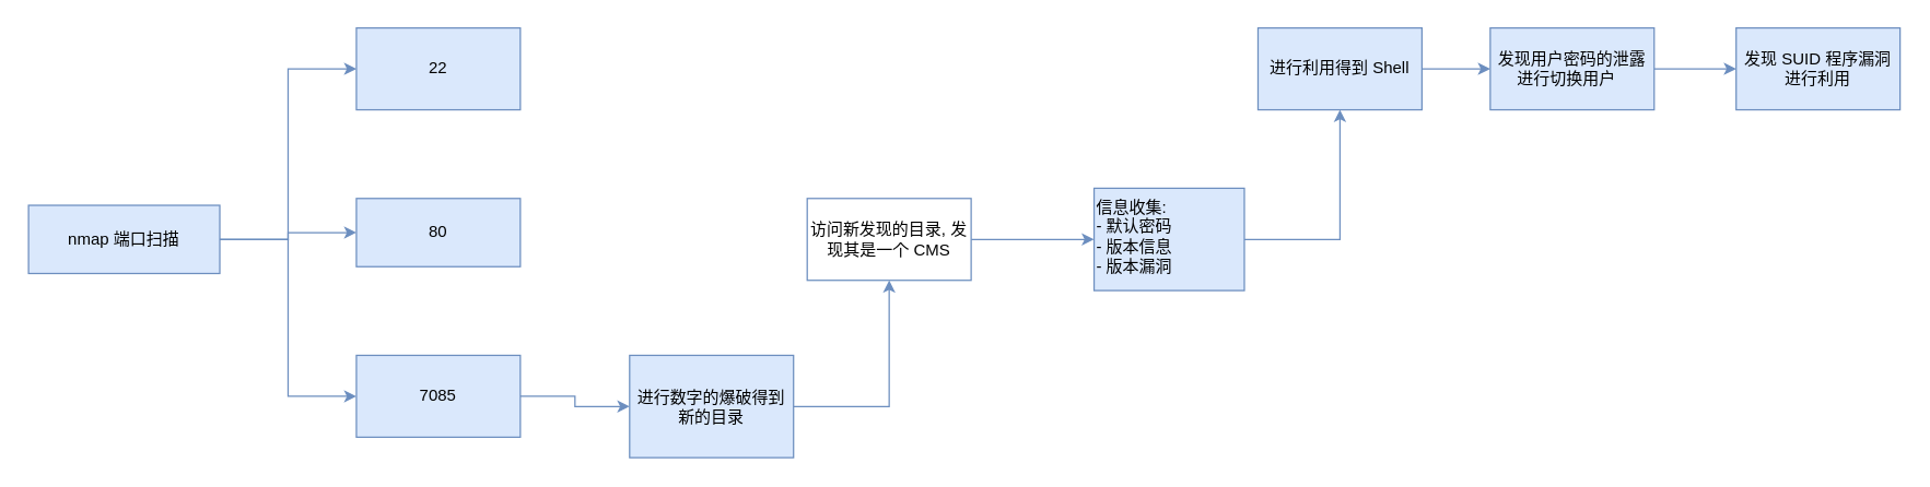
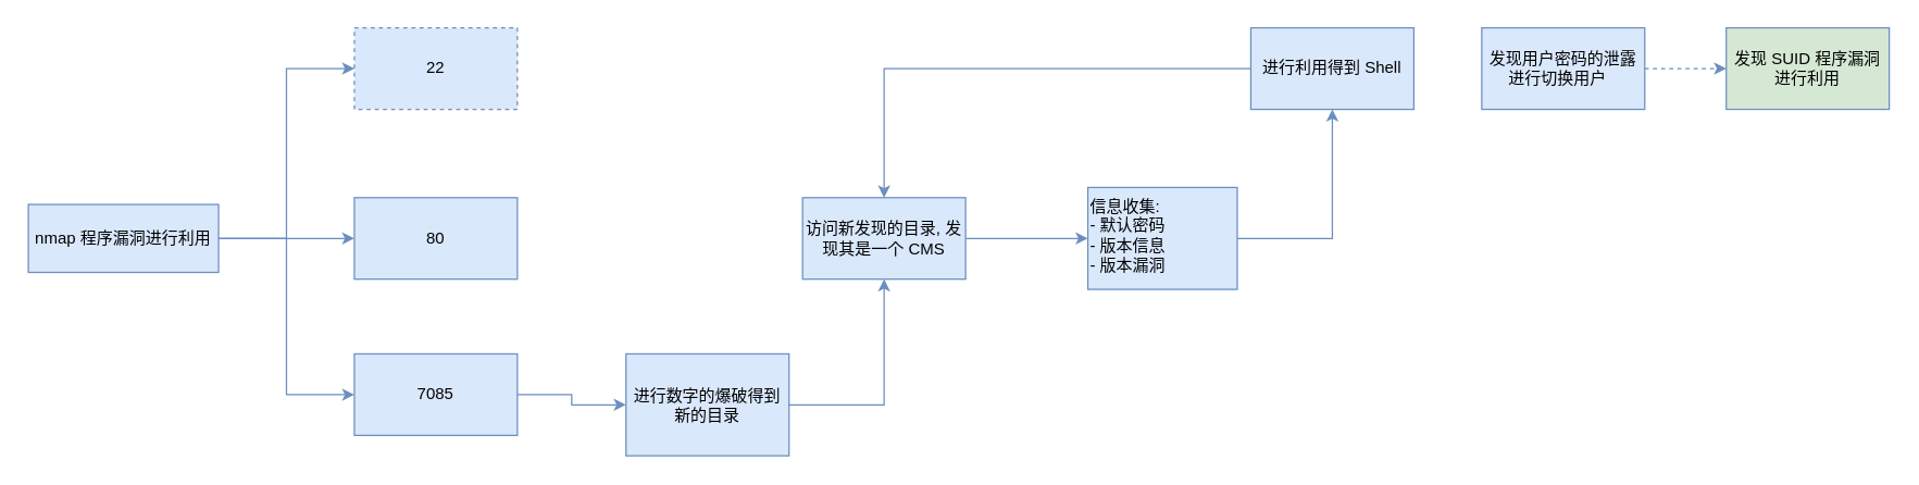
  <mxCell id="0" />
  <mxCell id="1" parent="0" />
  <mxCell id="2" value="" style="edgeStyle=orthogonalEdgeStyle;rounded=0;orthogonalLoop=1;jettySize=auto;html=1;entryX=0;entryY=0.5;entryDx=0;entryDy=0;fillColor=#dae8fc;strokeColor=#6c8ebf;" parent="1" source="5" target="6" edge="1"><mxGeometry relative="1" as="geometry" /></mxCell>
  <mxCell id="3" value="" style="edgeStyle=orthogonalEdgeStyle;rounded=0;orthogonalLoop=1;jettySize=auto;html=1;entryX=0;entryY=0.5;entryDx=0;entryDy=0;fillColor=#dae8fc;strokeColor=#6c8ebf;" parent="1" source="5" target="7" edge="1"><mxGeometry relative="1" as="geometry" /></mxCell>
  <mxCell id="4" value="" style="edgeStyle=orthogonalEdgeStyle;rounded=0;orthogonalLoop=1;jettySize=auto;html=1;entryX=0;entryY=0.5;entryDx=0;entryDy=0;fillColor=#dae8fc;strokeColor=#6c8ebf;" parent="1" source="5" target="9" edge="1"><mxGeometry relative="1" as="geometry" /></mxCell>
- <mxCell id="5" value="nmap 端口扫描" style="rounded=0;whiteSpace=wrap;html=1;fillColor=#dae8fc;strokeColor=#6c8ebf;" parent="1" vertex="1"><mxGeometry x="20" y="150" width="140" height="50" as="geometry" /></mxCell>
- <mxCell id="6" value="22" style="whiteSpace=wrap;html=1;rounded=0;fillColor=#dae8fc;strokeColor=#6c8ebf;" parent="1" vertex="1"><mxGeometry x="260" y="20" width="120" height="60" as="geometry" /></mxCell>
- <mxCell id="7" value="80" style="whiteSpace=wrap;html=1;rounded=0;fillColor=#dae8fc;strokeColor=#6c8ebf;" parent="1" vertex="1"><mxGeometry x="260" y="145" width="120" height="50" as="geometry" /></mxCell>
+ <mxCell id="5" value="nmap 程序漏洞进行利用" style="rounded=0;whiteSpace=wrap;html=1;fillColor=#dae8fc;strokeColor=#6c8ebf;" parent="1" vertex="1"><mxGeometry x="20" y="150" width="140" height="50" as="geometry" /></mxCell>
+ <mxCell id="6" value="22" style="whiteSpace=wrap;html=1;rounded=0;fillColor=#dae8fc;strokeColor=#6c8ebf;dashed=1;" parent="1" vertex="1"><mxGeometry x="260" y="20" width="120" height="60" as="geometry" /></mxCell>
+ <mxCell id="7" value="80" style="whiteSpace=wrap;html=1;rounded=0;fillColor=#dae8fc;strokeColor=#6c8ebf;" parent="1" vertex="1"><mxGeometry x="260" y="145" width="120" height="60" as="geometry" /></mxCell>
  <mxCell id="8" value="" style="edgeStyle=orthogonalEdgeStyle;rounded=0;orthogonalLoop=1;jettySize=auto;html=1;fillColor=#dae8fc;strokeColor=#6c8ebf;" parent="1" source="9" target="11" edge="1"><mxGeometry relative="1" as="geometry" /></mxCell>
  <mxCell id="9" value="7085" style="whiteSpace=wrap;html=1;rounded=0;fillColor=#dae8fc;strokeColor=#6c8ebf;" parent="1" vertex="1"><mxGeometry x="260" y="260" width="120" height="60" as="geometry" /></mxCell>
  <mxCell id="10" value="" style="edgeStyle=orthogonalEdgeStyle;rounded=0;orthogonalLoop=1;jettySize=auto;html=1;fillColor=#dae8fc;strokeColor=#6c8ebf;" parent="1" source="11" target="13" edge="1"><mxGeometry relative="1" as="geometry" /></mxCell>
  <mxCell id="11" value="进行数字的爆破得到新的目录" style="whiteSpace=wrap;html=1;rounded=0;fillColor=#dae8fc;strokeColor=#6c8ebf;" parent="1" vertex="1"><mxGeometry x="460" y="260" width="120" height="75" as="geometry" /></mxCell>
  <mxCell id="12" value="" style="edgeStyle=orthogonalEdgeStyle;rounded=0;orthogonalLoop=1;jettySize=auto;html=1;fillColor=#dae8fc;strokeColor=#6c8ebf;" parent="1" source="13" target="15" edge="1"><mxGeometry relative="1" as="geometry" /></mxCell>
- <mxCell id="13" value="访问新发现的目录, 发现其是一个 CMS" style="whiteSpace=wrap;html=1;rounded=0;fillColor=#ffffff;strokeColor=#6c8ebf;" parent="1" vertex="1"><mxGeometry x="590" y="145" width="120" height="60" as="geometry" /></mxCell>
+ <mxCell id="13" value="访问新发现的目录, 发现其是一个 CMS" style="whiteSpace=wrap;html=1;rounded=0;fillColor=#dae8fc;strokeColor=#6c8ebf;" parent="1" vertex="1"><mxGeometry x="590" y="145" width="120" height="60" as="geometry" /></mxCell>
  <mxCell id="14" value="" style="edgeStyle=orthogonalEdgeStyle;rounded=0;orthogonalLoop=1;jettySize=auto;html=1;fillColor=#dae8fc;strokeColor=#6c8ebf;" edge="1" parent="1" source="15" target="17"><mxGeometry relative="1" as="geometry" /></mxCell>
  <mxCell id="15" value="信息收集:&lt;br&gt;- 默认密码&lt;br&gt;&lt;div style=&quot;&quot;&gt;&lt;span style=&quot;background-color: initial;&quot;&gt;- 版本信息&lt;/span&gt;&lt;/div&gt;&lt;div style=&quot;&quot;&gt;&lt;span style=&quot;background-color: initial;&quot;&gt;- 版本漏洞&lt;/span&gt;&lt;/div&gt;" style="whiteSpace=wrap;html=1;rounded=0;align=left;verticalAlign=top;fillColor=#dae8fc;strokeColor=#6c8ebf;" parent="1" vertex="1"><mxGeometry x="800" y="137.5" width="110" height="75" as="geometry" /></mxCell>
- <mxCell id="16" value="" style="edgeStyle=orthogonalEdgeStyle;rounded=0;orthogonalLoop=1;jettySize=auto;html=1;fillColor=#dae8fc;strokeColor=#6c8ebf;" edge="1" parent="1" source="17" target="19"><mxGeometry relative="1" as="geometry" /></mxCell>
+ <mxCell id="16" value="" style="edgeStyle=orthogonalEdgeStyle;rounded=0;orthogonalLoop=1;jettySize=auto;html=1;fillColor=#dae8fc;strokeColor=#6c8ebf;" edge="1" parent="1" source="17" target="13"><mxGeometry relative="1" as="geometry" /></mxCell>
  <mxCell id="17" value="进行利用得到 Shell" style="whiteSpace=wrap;html=1;align=center;verticalAlign=middle;rounded=0;fillColor=#dae8fc;strokeColor=#6c8ebf;" vertex="1" parent="1"><mxGeometry x="920" y="20" width="120" height="60" as="geometry" /></mxCell>
- <mxCell id="18" value="" style="edgeStyle=orthogonalEdgeStyle;rounded=0;orthogonalLoop=1;jettySize=auto;html=1;fillColor=#dae8fc;strokeColor=#6c8ebf;" edge="1" parent="1" source="19" target="20"><mxGeometry relative="1" as="geometry" /></mxCell>
+ <mxCell id="18" value="" style="edgeStyle=orthogonalEdgeStyle;rounded=0;orthogonalLoop=1;jettySize=auto;html=1;fillColor=#dae8fc;strokeColor=#6c8ebf;dashed=1;" edge="1" parent="1" source="19" target="20"><mxGeometry relative="1" as="geometry" /></mxCell>
  <mxCell id="19" value="发现用户密码的泄露进行切换用户&lt;span style=&quot;white-space: pre;&quot;&gt;&#09;&lt;/span&gt;" style="whiteSpace=wrap;html=1;rounded=0;fillColor=#dae8fc;strokeColor=#6c8ebf;" vertex="1" parent="1"><mxGeometry x="1090" y="20" width="120" height="60" as="geometry" /></mxCell>
- <mxCell id="20" value="发现 SUID 程序漏洞进行利用" style="whiteSpace=wrap;html=1;rounded=0;fillColor=#dae8fc;strokeColor=#6c8ebf;" vertex="1" parent="1"><mxGeometry x="1270" y="20" width="120" height="60" as="geometry" /></mxCell>
+ <mxCell id="20" value="发现 SUID 程序漏洞进行利用" style="whiteSpace=wrap;html=1;rounded=0;fillColor=#d5e8d4;strokeColor=#6c8ebf;" vertex="1" parent="1"><mxGeometry x="1270" y="20" width="120" height="60" as="geometry" /></mxCell>
